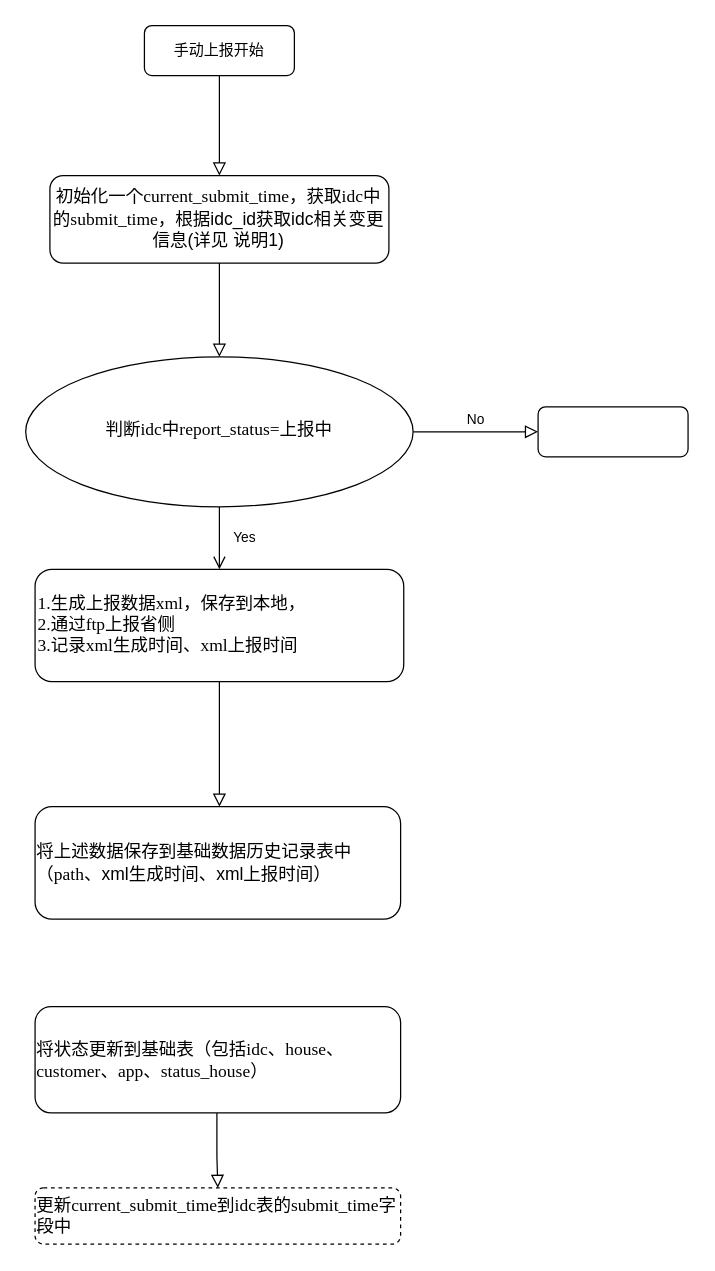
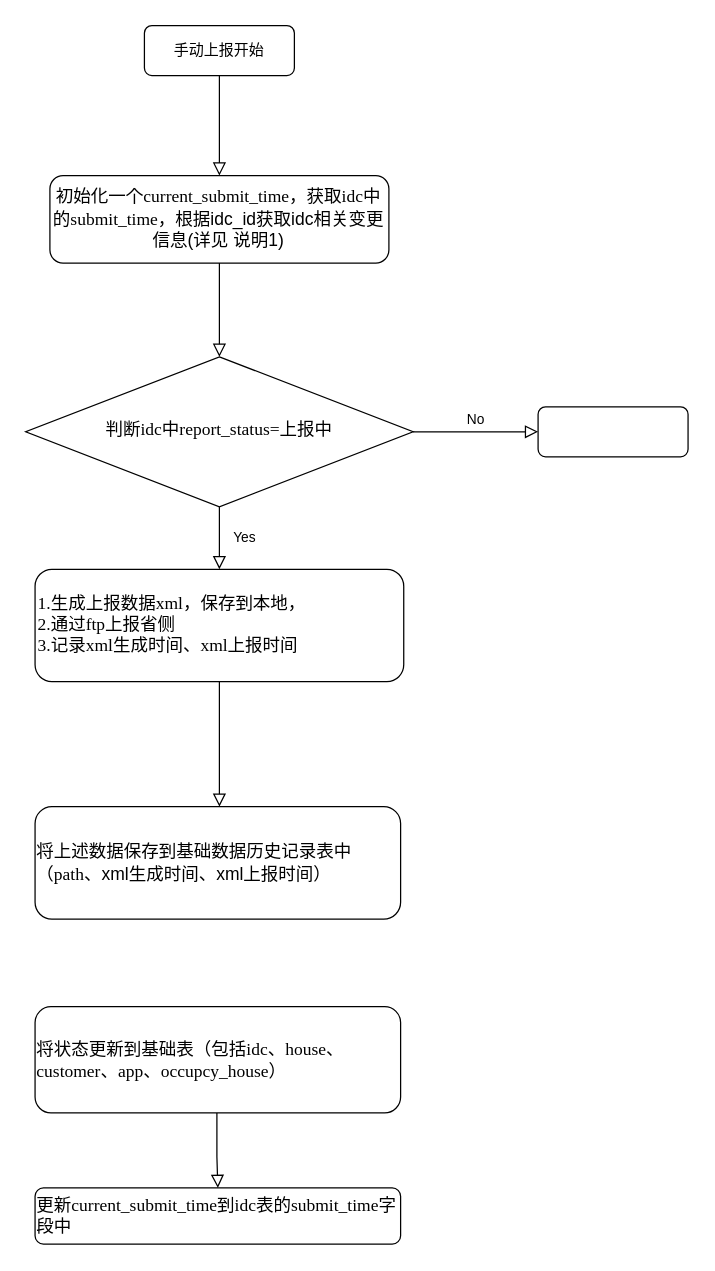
  <mxCell id="0" />
  <mxCell id="1" parent="0" />
  <mxCell id="2" value="手动上报开始" style="rounded=1;whiteSpace=wrap;html=1;fontSize=12;glass=0;strokeWidth=1;shadow=0;" parent="1" vertex="1"><mxGeometry x="115" y="20" width="120" height="40" as="geometry" /></mxCell>
  <mxCell id="3" value="" style="rounded=0;html=1;jettySize=auto;orthogonalLoop=1;fontSize=11;endArrow=block;endFill=0;endSize=8;strokeWidth=1;shadow=0;labelBackgroundColor=none;edgeStyle=orthogonalEdgeStyle;entryX=0.5;entryY=0;entryDx=0;entryDy=0;" parent="1" source="2" target="12" edge="1"><mxGeometry relative="1" as="geometry" /></mxCell>
- <mxCell id="4" value="Yes" style="rounded=0;html=1;jettySize=auto;orthogonalLoop=1;fontSize=11;endArrow=open;endFill=0;endSize=8;strokeWidth=1;shadow=0;labelBackgroundColor=none;edgeStyle=orthogonalEdgeStyle;entryX=0.5;entryY=0;entryDx=0;entryDy=0;" parent="1" source="6" target="8" edge="1"><mxGeometry y="20" relative="1" as="geometry"><mxPoint as="offset" /><mxPoint x="300" y="465" as="targetPoint" /></mxGeometry></mxCell>
+ <mxCell id="4" value="Yes" style="rounded=0;html=1;jettySize=auto;orthogonalLoop=1;fontSize=11;endArrow=block;endFill=0;endSize=8;strokeWidth=1;shadow=0;labelBackgroundColor=none;edgeStyle=orthogonalEdgeStyle;entryX=0.5;entryY=0;entryDx=0;entryDy=0;" parent="1" source="6" target="8" edge="1"><mxGeometry y="20" relative="1" as="geometry"><mxPoint as="offset" /><mxPoint x="300" y="465" as="targetPoint" /></mxGeometry></mxCell>
  <mxCell id="5" value="No" style="edgeStyle=orthogonalEdgeStyle;rounded=0;html=1;jettySize=auto;orthogonalLoop=1;fontSize=11;endArrow=block;endFill=0;endSize=8;strokeWidth=1;shadow=0;labelBackgroundColor=none;" parent="1" source="6" target="7" edge="1"><mxGeometry y="10" relative="1" as="geometry"><mxPoint as="offset" /></mxGeometry></mxCell>
- <mxCell id="6" value="&lt;p class=&quot;MsoNormal&quot;&gt;&lt;span style=&quot;font-size: 10.5pt&quot;&gt;&lt;font face=&quot;宋体&quot;&gt;判断idc中report_status=上报中&lt;/font&gt;&lt;/span&gt;&lt;/p&gt;" style="ellipse;whiteSpace=wrap;html=1;shadow=0;fontFamily=Helvetica;fontSize=12;align=center;strokeWidth=1;spacing=6;spacingTop=-4;" parent="1" vertex="1"><mxGeometry x="20" y="285" width="310" height="120" as="geometry" /></mxCell>
+ <mxCell id="6" value="&lt;p class=&quot;MsoNormal&quot;&gt;&lt;span style=&quot;font-size: 10.5pt&quot;&gt;&lt;font face=&quot;宋体&quot;&gt;判断idc中report_status=上报中&lt;/font&gt;&lt;/span&gt;&lt;/p&gt;" style="rhombus;whiteSpace=wrap;html=1;shadow=0;fontFamily=Helvetica;fontSize=12;align=center;strokeWidth=1;spacing=6;spacingTop=-4;" parent="1" vertex="1"><mxGeometry x="20" y="285" width="310" height="120" as="geometry" /></mxCell>
  <mxCell id="7" value="" style="rounded=1;whiteSpace=wrap;html=1;fontSize=12;glass=0;strokeWidth=1;shadow=0;" parent="1" vertex="1"><mxGeometry x="430" y="325" width="120" height="40" as="geometry" /></mxCell>
  <mxCell id="8" value="&lt;font face=&quot;宋体&quot; style=&quot;font-size: 14px&quot;&gt;1.生成上报数据&lt;/font&gt;&lt;font face=&quot;Calibri&quot; style=&quot;font-size: 14px&quot;&gt;xml&lt;/font&gt;&lt;font face=&quot;宋体&quot; style=&quot;font-size: 14px&quot;&gt;，保存到本地，&lt;br&gt;2.通过ftp上报省侧&lt;br&gt;&lt;div style=&quot;&quot;&gt;&lt;span&gt;3.记录xml生成时间、xml上报时间&lt;/span&gt;&lt;/div&gt;&lt;/font&gt;" style="rounded=1;whiteSpace=wrap;html=1;align=left;" parent="1" vertex="1"><mxGeometry x="27.5" y="455" width="295" height="90" as="geometry" /></mxCell>
  <mxCell id="9" value="&lt;p class=&quot;MsoNormal&quot; style=&quot;text-align: left&quot;&gt;&lt;font style=&quot;font-size: 14px&quot;&gt;&lt;font face=&quot;宋体&quot;&gt;将上述数据保存到基础数据历史记录表中（path、&lt;/font&gt;&lt;span&gt;xml生成时间、xml上报时间&lt;/span&gt;&lt;span&gt;）&lt;/span&gt;&lt;/font&gt;&lt;/p&gt;" style="rounded=1;whiteSpace=wrap;html=1;fontSize=12;glass=0;strokeWidth=1;shadow=0;" parent="1" vertex="1"><mxGeometry x="27.5" y="645" width="292.5" height="90" as="geometry" /></mxCell>
- <mxCell id="10" value="&lt;p class=&quot;MsoNormal&quot; style=&quot;text-align: left&quot;&gt;&lt;span style=&quot;font-size: 10.5pt&quot;&gt;&lt;font face=&quot;宋体&quot;&gt;将状态更新到基础表（包括&lt;/font&gt;&lt;font face=&quot;Calibri&quot;&gt;idc&lt;/font&gt;&lt;font face=&quot;宋体&quot;&gt;、&lt;/font&gt;&lt;font face=&quot;Calibri&quot;&gt;house&lt;/font&gt;&lt;font face=&quot;宋体&quot;&gt;、&lt;/font&gt;&lt;font face=&quot;Calibri&quot;&gt;customer&lt;/font&gt;&lt;font face=&quot;宋体&quot;&gt;、&lt;/font&gt;&lt;font face=&quot;Calibri&quot;&gt;app&lt;/font&gt;&lt;font face=&quot;宋体&quot;&gt;、&lt;/font&gt;&lt;font face=&quot;Calibri&quot;&gt;status_house&lt;/font&gt;&lt;font face=&quot;宋体&quot;&gt;）&lt;/font&gt;&lt;/span&gt;&lt;span style=&quot;font-family: &amp;#34;calibri&amp;#34; ; font-size: 10.5pt&quot;&gt;&lt;/span&gt;&lt;/p&gt;" style="rounded=1;whiteSpace=wrap;html=1;" parent="1" vertex="1"><mxGeometry x="27.5" y="805" width="292.5" height="85" as="geometry" /></mxCell>
+ <mxCell id="10" value="&lt;p class=&quot;MsoNormal&quot; style=&quot;text-align: left&quot;&gt;&lt;span style=&quot;font-size: 10.5pt&quot;&gt;&lt;font face=&quot;宋体&quot;&gt;将状态更新到基础表（包括&lt;/font&gt;&lt;font face=&quot;Calibri&quot;&gt;idc&lt;/font&gt;&lt;font face=&quot;宋体&quot;&gt;、&lt;/font&gt;&lt;font face=&quot;Calibri&quot;&gt;house&lt;/font&gt;&lt;font face=&quot;宋体&quot;&gt;、&lt;/font&gt;&lt;font face=&quot;Calibri&quot;&gt;customer&lt;/font&gt;&lt;font face=&quot;宋体&quot;&gt;、&lt;/font&gt;&lt;font face=&quot;Calibri&quot;&gt;app&lt;/font&gt;&lt;font face=&quot;宋体&quot;&gt;、&lt;/font&gt;&lt;font face=&quot;Calibri&quot;&gt;occupcy_house&lt;/font&gt;&lt;font face=&quot;宋体&quot;&gt;）&lt;/font&gt;&lt;/span&gt;&lt;span style=&quot;font-family: &amp;#34;calibri&amp;#34; ; font-size: 10.5pt&quot;&gt;&lt;/span&gt;&lt;/p&gt;" style="rounded=1;whiteSpace=wrap;html=1;" parent="1" vertex="1"><mxGeometry x="27.5" y="805" width="292.5" height="85" as="geometry" /></mxCell>
  <mxCell id="11" value="" style="rounded=0;html=1;jettySize=auto;orthogonalLoop=1;fontSize=11;endArrow=block;endFill=0;endSize=8;strokeWidth=1;shadow=0;labelBackgroundColor=none;edgeStyle=orthogonalEdgeStyle;exitX=0.5;exitY=1;exitDx=0;exitDy=0;" parent="1" source="8" edge="1"><mxGeometry relative="1" as="geometry"><mxPoint x="400" y="735" as="sourcePoint" /><mxPoint x="175" y="645" as="targetPoint" /></mxGeometry></mxCell>
  <mxCell id="12" value="&lt;font face=&quot;宋体&quot; style=&quot;font-size: 14px&quot;&gt;初始化一个&lt;/font&gt;&lt;font face=&quot;Calibri&quot; style=&quot;font-size: 14px&quot;&gt;current_submit_time&lt;/font&gt;&lt;font face=&quot;宋体&quot; style=&quot;font-size: 14px&quot;&gt;，获取idc中的submit_time，&lt;/font&gt;&lt;span style=&quot;font-size: 14px&quot;&gt;根据idc_id获取idc相关变更信息(详见 说明1)&lt;/span&gt;" style="rounded=1;whiteSpace=wrap;html=1;fontSize=12;glass=0;strokeWidth=1;shadow=0;" parent="1" vertex="1"><mxGeometry x="39.38" y="140" width="271.25" height="70" as="geometry" /></mxCell>
  <mxCell id="13" value="" style="rounded=0;html=1;jettySize=auto;orthogonalLoop=1;fontSize=11;endArrow=block;endFill=0;endSize=8;strokeWidth=1;shadow=0;labelBackgroundColor=none;edgeStyle=orthogonalEdgeStyle;entryX=0.5;entryY=0;entryDx=0;entryDy=0;exitX=0.5;exitY=1;exitDx=0;exitDy=0;" parent="1" source="12" target="6" edge="1"><mxGeometry relative="1" as="geometry"><mxPoint x="175" y="180" as="sourcePoint" /><mxPoint x="185" y="110" as="targetPoint" /></mxGeometry></mxCell>
- <mxCell id="14" value="&lt;div style=&quot;text-align: left&quot;&gt;&lt;font face=&quot;宋体&quot;&gt;&lt;span style=&quot;font-size: 14px&quot;&gt;更新&lt;/span&gt;&lt;/font&gt;&lt;span style=&quot;font-family: &amp;#34;calibri&amp;#34; ; font-size: 14px&quot;&gt;current_submit_time到idc表的submit_time字段中&lt;/span&gt;&lt;/div&gt;" style="rounded=1;whiteSpace=wrap;html=1;dashed=1;" parent="1" vertex="1"><mxGeometry x="27.5" y="950" width="292.5" height="45" as="geometry" /></mxCell>
+ <mxCell id="14" value="&lt;div style=&quot;text-align: left&quot;&gt;&lt;font face=&quot;宋体&quot;&gt;&lt;span style=&quot;font-size: 14px&quot;&gt;更新&lt;/span&gt;&lt;/font&gt;&lt;span style=&quot;font-family: &amp;#34;calibri&amp;#34; ; font-size: 14px&quot;&gt;current_submit_time到idc表的submit_time字段中&lt;/span&gt;&lt;/div&gt;" style="rounded=1;whiteSpace=wrap;html=1;" parent="1" vertex="1"><mxGeometry x="27.5" y="950" width="292.5" height="45" as="geometry" /></mxCell>
  <mxCell id="15" value="" style="rounded=0;html=1;jettySize=auto;orthogonalLoop=1;fontSize=11;endArrow=block;endFill=0;endSize=8;strokeWidth=1;shadow=0;labelBackgroundColor=none;edgeStyle=orthogonalEdgeStyle;entryX=0.5;entryY=0;entryDx=0;entryDy=0;" parent="1" target="14" edge="1"><mxGeometry relative="1" as="geometry"><mxPoint x="173" y="890" as="sourcePoint" /><mxPoint x="173.25" y="960" as="targetPoint" /><Array as="points"><mxPoint x="173" y="925" /></Array></mxGeometry></mxCell>
